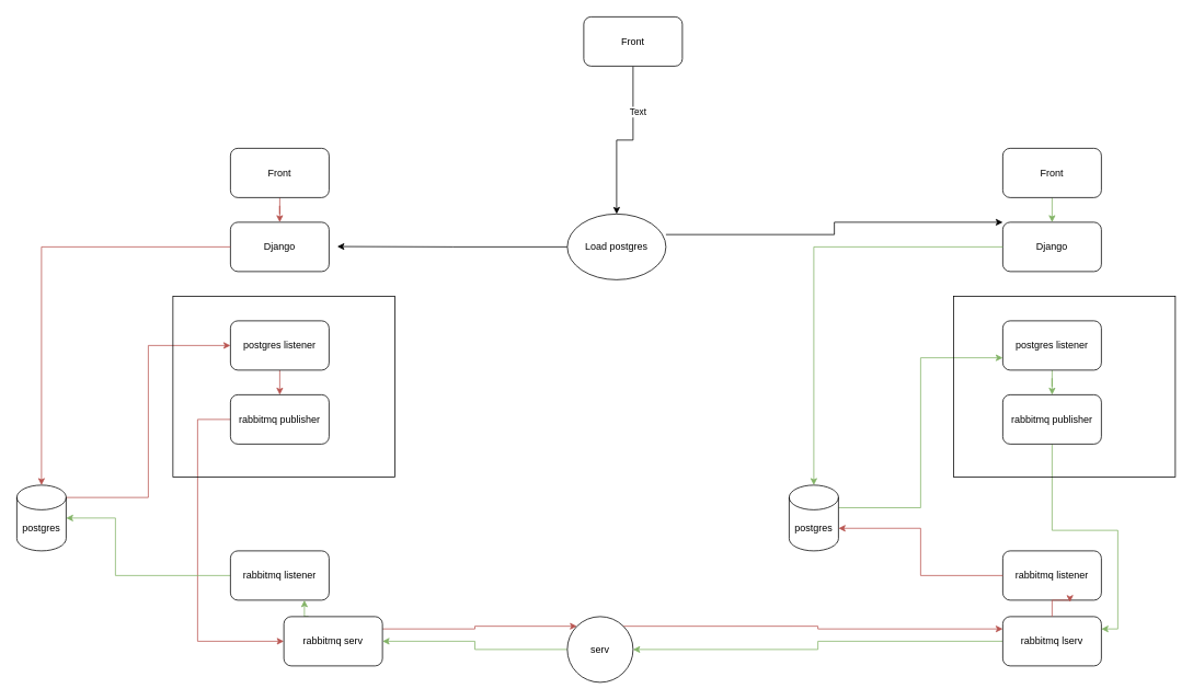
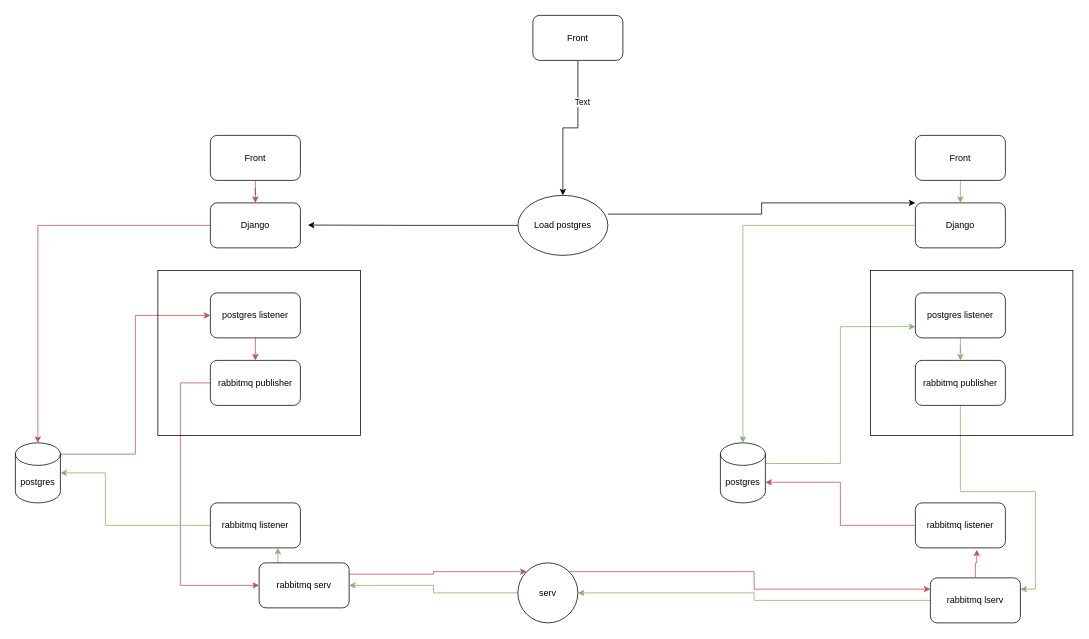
  <mxCell id="0" />
  <mxCell id="1" parent="0" />
  <mxCell id="2" value="Django" style="rounded=1;whiteSpace=wrap;html=1;" parent="1" vertex="1"><mxGeometry x="1220" y="270" width="120" height="60" as="geometry" /></mxCell>
  <mxCell id="3" style="edgeStyle=orthogonalEdgeStyle;rounded=0;orthogonalLoop=1;jettySize=auto;html=1;exitX=0.5;exitY=1;exitDx=0;exitDy=0;entryX=0.5;entryY=0;entryDx=0;entryDy=0;fillColor=#d5e8d4;strokeColor=#82b366;" parent="1" source="4" target="2" edge="1"><mxGeometry relative="1" as="geometry" /></mxCell>
  <mxCell id="4" value="Front" style="rounded=1;whiteSpace=wrap;html=1;" parent="1" vertex="1"><mxGeometry x="1220" y="180" width="120" height="60" as="geometry" /></mxCell>
  <mxCell id="5" style="edgeStyle=orthogonalEdgeStyle;rounded=0;orthogonalLoop=1;jettySize=auto;html=1;exitX=0.5;exitY=1;exitDx=0;exitDy=0;fillColor=#d5e8d4;strokeColor=#82b366;" parent="1" source="6" target="8" edge="1"><mxGeometry relative="1" as="geometry" /></mxCell>
  <mxCell id="6" value="postgres listener" style="rounded=1;whiteSpace=wrap;html=1;" parent="1" vertex="1"><mxGeometry x="1220" y="390" width="120" height="60" as="geometry" /></mxCell>
  <mxCell id="7" style="edgeStyle=orthogonalEdgeStyle;rounded=0;orthogonalLoop=1;jettySize=auto;html=1;entryX=1;entryY=0.25;entryDx=0;entryDy=0;fillColor=#d5e8d4;strokeColor=#82b366;" edge="1" parent="1" source="8" target="26"><mxGeometry relative="1" as="geometry" /></mxCell>
  <mxCell id="8" value="rabbitmq publisher" style="rounded=1;whiteSpace=wrap;html=1;" parent="1" vertex="1"><mxGeometry x="1220" y="480" width="120" height="60" as="geometry" /></mxCell>
  <mxCell id="9" style="edgeStyle=orthogonalEdgeStyle;rounded=0;orthogonalLoop=1;jettySize=auto;html=1;exitX=1;exitY=0;exitDx=0;exitDy=27.5;exitPerimeter=0;entryX=0;entryY=0.75;entryDx=0;entryDy=0;fillColor=#d5e8d4;strokeColor=#82b366;" edge="1" parent="1" source="10" target="6"><mxGeometry relative="1" as="geometry" /></mxCell>
  <mxCell id="10" value="postgres" style="shape=cylinder3;whiteSpace=wrap;html=1;boundedLbl=1;backgroundOutline=1;size=15;" parent="1" vertex="1"><mxGeometry x="960" y="590" width="60" height="80" as="geometry" /></mxCell>
  <mxCell id="11" value="rabbitmq listener" style="rounded=1;whiteSpace=wrap;html=1;" parent="1" vertex="1"><mxGeometry x="1220" y="670" width="120" height="60" as="geometry" /></mxCell>
  <mxCell id="12" value="Django" style="rounded=1;whiteSpace=wrap;html=1;" parent="1" vertex="1"><mxGeometry x="280" y="270" width="120" height="60" as="geometry" /></mxCell>
  <mxCell id="13" style="edgeStyle=orthogonalEdgeStyle;rounded=0;orthogonalLoop=1;jettySize=auto;html=1;exitX=0.5;exitY=1;exitDx=0;exitDy=0;fillColor=#f8cecc;strokeColor=#b85450;" parent="1" source="14" target="12" edge="1"><mxGeometry relative="1" as="geometry" /></mxCell>
  <mxCell id="14" value="Front" style="rounded=1;whiteSpace=wrap;html=1;" parent="1" vertex="1"><mxGeometry x="280" y="180" width="120" height="60" as="geometry" /></mxCell>
  <mxCell id="15" style="edgeStyle=orthogonalEdgeStyle;rounded=0;orthogonalLoop=1;jettySize=auto;html=1;exitX=0.5;exitY=1;exitDx=0;exitDy=0;entryX=0.5;entryY=0;entryDx=0;entryDy=0;fillColor=#f8cecc;strokeColor=#b85450;" parent="1" source="16" target="18" edge="1"><mxGeometry relative="1" as="geometry" /></mxCell>
  <mxCell id="16" value="postgres listener" style="rounded=1;whiteSpace=wrap;html=1;" parent="1" vertex="1"><mxGeometry x="280" y="390" width="120" height="60" as="geometry" /></mxCell>
  <mxCell id="17" style="edgeStyle=orthogonalEdgeStyle;rounded=0;orthogonalLoop=1;jettySize=auto;html=1;entryX=0;entryY=0.5;entryDx=0;entryDy=0;fillColor=#f8cecc;strokeColor=#b85450;" edge="1" parent="1" source="18" target="29"><mxGeometry relative="1" as="geometry"><mxPoint x="220" y="810" as="targetPoint" /><Array as="points"><mxPoint x="240" y="510" /><mxPoint x="240" y="780" /></Array></mxGeometry></mxCell>
  <mxCell id="18" value="rabbitmq publisher" style="rounded=1;whiteSpace=wrap;html=1;" parent="1" vertex="1"><mxGeometry x="280" y="480" width="120" height="60" as="geometry" /></mxCell>
  <mxCell id="19" style="edgeStyle=orthogonalEdgeStyle;rounded=0;orthogonalLoop=1;jettySize=auto;html=1;exitX=1;exitY=0;exitDx=0;exitDy=15;exitPerimeter=0;entryX=0;entryY=0.5;entryDx=0;entryDy=0;fillColor=#f8cecc;strokeColor=#b85450;" edge="1" parent="1" source="20" target="16"><mxGeometry relative="1" as="geometry" /></mxCell>
  <mxCell id="20" value="postgres" style="shape=cylinder3;whiteSpace=wrap;html=1;boundedLbl=1;backgroundOutline=1;size=15;" parent="1" vertex="1"><mxGeometry x="20" y="590" width="60" height="80" as="geometry" /></mxCell>
  <mxCell id="21" style="edgeStyle=orthogonalEdgeStyle;rounded=0;orthogonalLoop=1;jettySize=auto;html=1;exitX=0;exitY=0.5;exitDx=0;exitDy=0;fillColor=#d5e8d4;strokeColor=#82b366;" parent="1" source="22" target="20" edge="1"><mxGeometry relative="1" as="geometry"><Array as="points"><mxPoint x="140" y="700" /><mxPoint x="140" y="630" /></Array></mxGeometry></mxCell>
  <mxCell id="22" value="rabbitmq listener" style="rounded=1;whiteSpace=wrap;html=1;" parent="1" vertex="1"><mxGeometry x="280" y="670" width="120" height="60" as="geometry" /></mxCell>
  <mxCell id="23" style="edgeStyle=orthogonalEdgeStyle;rounded=0;orthogonalLoop=1;jettySize=auto;html=1;exitX=0;exitY=0.5;exitDx=0;exitDy=0;entryX=0.5;entryY=0;entryDx=0;entryDy=0;entryPerimeter=0;fillColor=#d5e8d4;strokeColor=#82b366;" parent="1" source="2" target="10" edge="1"><mxGeometry relative="1" as="geometry" /></mxCell>
  <mxCell id="24" style="edgeStyle=orthogonalEdgeStyle;rounded=0;orthogonalLoop=1;jettySize=auto;html=1;entryX=0.5;entryY=0;entryDx=0;entryDy=0;entryPerimeter=0;fillColor=#f8cecc;strokeColor=#b85450;" parent="1" source="12" target="20" edge="1"><mxGeometry relative="1" as="geometry" /></mxCell>
  <mxCell id="25" style="edgeStyle=orthogonalEdgeStyle;rounded=0;orthogonalLoop=1;jettySize=auto;html=1;fillColor=#d5e8d4;strokeColor=#82b366;" edge="1" parent="1" source="26" target="32"><mxGeometry relative="1" as="geometry"><mxPoint x="1030" y="800" as="targetPoint" /></mxGeometry></mxCell>
- <mxCell id="26" value="rabbitmq lserv" style="rounded=1;whiteSpace=wrap;html=1;" vertex="1" parent="1"><mxGeometry x="1220" y="750" width="120" height="60" as="geometry" /></mxCell>
+ <mxCell id="26" value="rabbitmq lserv" style="rounded=1;whiteSpace=wrap;html=1;" vertex="1" parent="1"><mxGeometry x="1240" y="770" width="120" height="60" as="geometry" /></mxCell>
  <mxCell id="27" style="edgeStyle=orthogonalEdgeStyle;rounded=0;orthogonalLoop=1;jettySize=auto;html=1;exitX=0.25;exitY=0;exitDx=0;exitDy=0;entryX=0.75;entryY=1;entryDx=0;entryDy=0;fillColor=#d5e8d4;strokeColor=#82b366;" edge="1" parent="1" source="29" target="22"><mxGeometry relative="1" as="geometry" /></mxCell>
  <mxCell id="28" style="edgeStyle=orthogonalEdgeStyle;rounded=0;orthogonalLoop=1;jettySize=auto;html=1;exitX=1;exitY=0.25;exitDx=0;exitDy=0;entryX=0;entryY=0;entryDx=0;entryDy=0;fillColor=#f8cecc;strokeColor=#b85450;" edge="1" parent="1" source="29" target="32"><mxGeometry relative="1" as="geometry" /></mxCell>
  <mxCell id="29" value="rabbitmq serv" style="rounded=1;whiteSpace=wrap;html=1;" vertex="1" parent="1"><mxGeometry x="345" y="750" width="120" height="60" as="geometry" /></mxCell>
  <mxCell id="30" style="edgeStyle=orthogonalEdgeStyle;rounded=0;orthogonalLoop=1;jettySize=auto;html=1;fillColor=#d5e8d4;strokeColor=#82b366;" edge="1" parent="1" source="32" target="29"><mxGeometry relative="1" as="geometry" /></mxCell>
  <mxCell id="31" style="edgeStyle=orthogonalEdgeStyle;rounded=0;orthogonalLoop=1;jettySize=auto;html=1;exitX=1;exitY=0;exitDx=0;exitDy=0;entryX=0;entryY=0.25;entryDx=0;entryDy=0;fillColor=#f8cecc;strokeColor=#b85450;" edge="1" parent="1" source="32" target="26"><mxGeometry relative="1" as="geometry" /></mxCell>
  <mxCell id="32" value="serv" style="ellipse;whiteSpace=wrap;html=1;aspect=fixed;" vertex="1" parent="1"><mxGeometry x="690" y="750" width="80" height="80" as="geometry" /></mxCell>
  <mxCell id="33" style="edgeStyle=orthogonalEdgeStyle;rounded=0;orthogonalLoop=1;jettySize=auto;html=1;exitX=0;exitY=0.5;exitDx=0;exitDy=0;entryX=1;entryY=0;entryDx=0;entryDy=52.5;entryPerimeter=0;fillColor=#f8cecc;strokeColor=#b85450;" edge="1" parent="1" source="11" target="10"><mxGeometry relative="1" as="geometry" /></mxCell>
  <mxCell id="34" value="" style="rounded=0;whiteSpace=wrap;html=1;fillColor=none;" vertex="1" parent="1"><mxGeometry x="1160" y="360" width="270" height="220" as="geometry" /></mxCell>
  <mxCell id="35" style="edgeStyle=orthogonalEdgeStyle;rounded=0;orthogonalLoop=1;jettySize=auto;html=1;entryX=0.682;entryY=1.04;entryDx=0;entryDy=0;entryPerimeter=0;fillColor=#f8cecc;strokeColor=#b85450;" edge="1" parent="1" source="26" target="11"><mxGeometry relative="1" as="geometry" /></mxCell>
  <mxCell id="36" style="edgeStyle=orthogonalEdgeStyle;rounded=0;orthogonalLoop=1;jettySize=auto;html=1;exitX=1;exitY=0.5;exitDx=0;exitDy=0;entryX=0;entryY=0.25;entryDx=0;entryDy=0;" edge="1" parent="1"><mxGeometry relative="1" as="geometry"><mxPoint x="810" y="285" as="sourcePoint" /><mxPoint x="1220" y="270" as="targetPoint" /><Array as="points"><mxPoint x="1015" y="285" /><mxPoint x="1015" y="270" /></Array></mxGeometry></mxCell>
  <mxCell id="37" style="edgeStyle=orthogonalEdgeStyle;rounded=0;orthogonalLoop=1;jettySize=auto;html=1;exitX=0;exitY=0.5;exitDx=0;exitDy=0;" edge="1" parent="1" source="38"><mxGeometry relative="1" as="geometry"><mxPoint x="410" y="299.571" as="targetPoint" /></mxGeometry></mxCell>
  <mxCell id="38" value="Load postgres" style="ellipse;whiteSpace=wrap;html=1;" vertex="1" parent="1"><mxGeometry x="690" y="260" width="120" height="80" as="geometry" /></mxCell>
  <mxCell id="39" style="edgeStyle=orthogonalEdgeStyle;rounded=0;orthogonalLoop=1;jettySize=auto;html=1;" edge="1" parent="1" source="41" target="38"><mxGeometry relative="1" as="geometry" /></mxCell>
  <mxCell id="40" value="Text" style="edgeLabel;html=1;align=center;verticalAlign=middle;resizable=0;points=[];" vertex="1" connectable="0" parent="39"><mxGeometry x="-0.447" y="5" relative="1" as="geometry"><mxPoint as="offset" /></mxGeometry></mxCell>
  <mxCell id="41" value="Front" style="rounded=1;whiteSpace=wrap;html=1;" vertex="1" parent="1"><mxGeometry x="710" y="20" width="120" height="60" as="geometry" /></mxCell>
  <mxCell id="42" value="" style="rounded=0;whiteSpace=wrap;html=1;fillColor=none;" vertex="1" parent="1"><mxGeometry x="210" y="360" width="270" height="220" as="geometry" /></mxCell>
